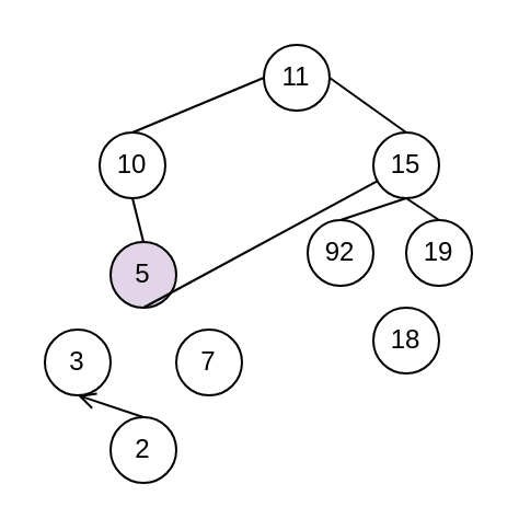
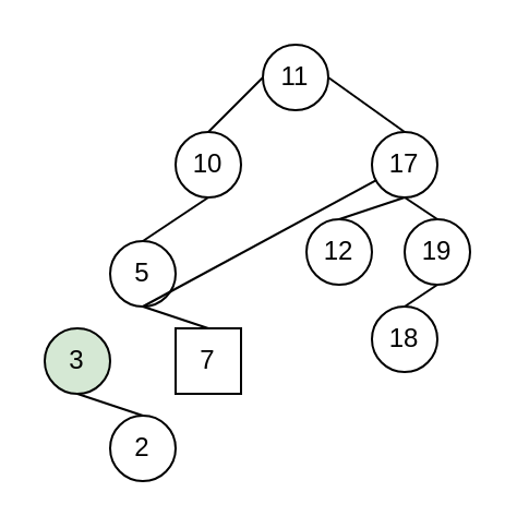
  <mxCell id="0" />
  <mxCell id="1" parent="0" />
  <mxCell id="2" value="11&lt;span style=&quot;color: rgba(0, 0, 0, 0); font-family: monospace; font-size: 0px; text-align: start; text-wrap: nowrap;&quot;&gt;%3CmxGraphModel%3E%3Croot%3E%3CmxCell%20id%3D%220%22%2F%3E%3CmxCell%20id%3D%221%22%20parent%3D%220%22%2F%3E%3CmxCell%20id%3D%222%22%20value%3D%224%22%20style%3D%22ellipse%3BwhiteSpace%3Dwrap%3Bhtml%3D1%3Baspect%3Dfixed%3B%22%20vertex%3D%221%22%20parent%3D%221%22%3E%3CmxGeometry%20x%3D%22190%22%20y%3D%22130%22%20width%3D%2230%22%20height%3D%2230%22%20as%3D%22geometry%22%2F%3E%3C%2FmxCell%3E%3C%2Froot%3E%3C%2FmxGraphModel%3E&lt;/span&gt;&lt;span style=&quot;color: rgba(0, 0, 0, 0); font-family: monospace; font-size: 0px; text-align: start; text-wrap: nowrap;&quot;&gt;%3CmxGraphModel%3E%3Croot%3E%3CmxCell%20id%3D%220%22%2F%3E%3CmxCell%20id%3D%221%22%20parent%3D%220%22%2F%3E%3CmxCell%20id%3D%222%22%20value%3D%224%22%20style%3D%22ellipse%3BwhiteSpace%3Dwrap%3Bhtml%3D1%3Baspect%3Dfixed%3B%22%20vertex%3D%221%22%20parent%3D%221%22%3E%3CmxGeometry%20x%3D%22190%22%20y%3D%22130%22%20width%3D%2230%22%20height%3D%2230%22%20as%3D%22geometry%22%2F%3E%3C%2FmxCell%3E%3C%2Froot%3E%3C%2FmxGraphModel%3E&lt;/span&gt;" style="ellipse;whiteSpace=wrap;html=1;aspect=fixed;" vertex="1" parent="1"><mxGeometry x="120" y="20" width="30" height="30" as="geometry" /></mxCell>
- <mxCell id="3" value="10" style="ellipse;whiteSpace=wrap;html=1;aspect=fixed;" vertex="1" parent="1"><mxGeometry x="45" y="60" width="30" height="30" as="geometry" /></mxCell>
- <mxCell id="4" value="5" style="ellipse;whiteSpace=wrap;html=1;aspect=fixed;fillColor=#e1d5e7;" vertex="1" parent="1"><mxGeometry x="50" y="110" width="30" height="30" as="geometry" /></mxCell>
- <mxCell id="5" value="3" style="ellipse;whiteSpace=wrap;html=1;aspect=fixed;" vertex="1" parent="1"><mxGeometry x="20" y="150" width="30" height="30" as="geometry" /></mxCell>
+ <mxCell id="3" value="10" style="ellipse;whiteSpace=wrap;html=1;aspect=fixed;" vertex="1" parent="1"><mxGeometry x="80" y="60" width="30" height="30" as="geometry" /></mxCell>
+ <mxCell id="4" value="5" style="ellipse;whiteSpace=wrap;html=1;aspect=fixed;" vertex="1" parent="1"><mxGeometry x="50" y="110" width="30" height="30" as="geometry" /></mxCell>
+ <mxCell id="5" value="3" style="ellipse;whiteSpace=wrap;html=1;aspect=fixed;fillColor=#d5e8d4;" vertex="1" parent="1"><mxGeometry x="20" y="150" width="30" height="30" as="geometry" /></mxCell>
  <mxCell id="6" value="2" style="ellipse;whiteSpace=wrap;html=1;aspect=fixed;" vertex="1" parent="1"><mxGeometry x="50" y="190" width="30" height="30" as="geometry" /></mxCell>
- <mxCell id="7" value="7" style="ellipse;whiteSpace=wrap;html=1;aspect=fixed;" vertex="1" parent="1"><mxGeometry x="80" y="150" width="30" height="30" as="geometry" /></mxCell>
- <mxCell id="8" value="15" style="ellipse;whiteSpace=wrap;html=1;aspect=fixed;" vertex="1" parent="1"><mxGeometry x="170" y="60" width="30" height="30" as="geometry" /></mxCell>
- <mxCell id="9" value="92" style="ellipse;whiteSpace=wrap;html=1;aspect=fixed;" vertex="1" parent="1"><mxGeometry x="140" y="100" width="30" height="30" as="geometry" /></mxCell>
+ <mxCell id="7" value="7" style="whiteSpace=wrap;html=1;aspect=fixed;rounded=0;" vertex="1" parent="1"><mxGeometry x="80" y="150" width="30" height="30" as="geometry" /></mxCell>
+ <mxCell id="8" value="17" style="ellipse;whiteSpace=wrap;html=1;aspect=fixed;" vertex="1" parent="1"><mxGeometry x="170" y="60" width="30" height="30" as="geometry" /></mxCell>
+ <mxCell id="9" value="12" style="ellipse;whiteSpace=wrap;html=1;aspect=fixed;" vertex="1" parent="1"><mxGeometry x="140" y="100" width="30" height="30" as="geometry" /></mxCell>
  <mxCell id="10" value="19" style="ellipse;whiteSpace=wrap;html=1;aspect=fixed;" vertex="1" parent="1"><mxGeometry x="185" y="100" width="30" height="30" as="geometry" /></mxCell>
  <mxCell id="11" value="18" style="ellipse;whiteSpace=wrap;html=1;aspect=fixed;direction=south;" vertex="1" parent="1"><mxGeometry x="170" y="140" width="30" height="30" as="geometry" /></mxCell>
  <mxCell id="12" value="" style="endArrow=none;html=1;rounded=0;entryX=0;entryY=0.5;entryDx=0;entryDy=0;exitX=0.5;exitY=0;exitDx=0;exitDy=0;" edge="1" parent="1" source="3" target="2"><mxGeometry width="50" height="50" relative="1" as="geometry"><mxPoint x="110" y="150" as="sourcePoint" /><mxPoint x="160" y="100" as="targetPoint" /></mxGeometry></mxCell>
  <mxCell id="13" value="" style="endArrow=none;html=1;rounded=0;entryX=0.5;entryY=0;entryDx=0;entryDy=0;exitX=0.5;exitY=1;exitDx=0;exitDy=0;" edge="1" parent="1" source="3" target="4"><mxGeometry width="50" height="50" relative="1" as="geometry"><mxPoint x="116" y="74" as="sourcePoint" /><mxPoint x="130" y="50" as="targetPoint" /></mxGeometry></mxCell>
  <mxCell id="14" value="" style="endArrow=none;html=1;rounded=0;exitX=0.5;exitY=1;exitDx=0;exitDy=0;" edge="1" parent="1" source="4" target="8"><mxGeometry width="50" height="50" relative="1" as="geometry"><mxPoint x="94" y="96" as="sourcePoint" /><mxPoint x="84" y="110" as="targetPoint" /></mxGeometry></mxCell>
- <mxCell id="15" value="" style="endArrow=open;html=1;rounded=0;entryX=0.5;entryY=1;entryDx=0;entryDy=0;exitX=0.5;exitY=0;exitDx=0;exitDy=0;" edge="1" parent="1" source="6" target="5"><mxGeometry width="50" height="50" relative="1" as="geometry"><mxPoint x="64" y="136" as="sourcePoint" /><mxPoint x="56" y="154" as="targetPoint" /></mxGeometry></mxCell>
+ <mxCell id="15" value="" style="endArrow=none;html=1;rounded=0;entryX=0.5;entryY=1;entryDx=0;entryDy=0;exitX=0.5;exitY=0;exitDx=0;exitDy=0;" edge="1" parent="1" source="6" target="5"><mxGeometry width="50" height="50" relative="1" as="geometry"><mxPoint x="64" y="136" as="sourcePoint" /><mxPoint x="56" y="154" as="targetPoint" /></mxGeometry></mxCell>
+ <mxCell id="16" value="" style="endArrow=none;html=1;rounded=0;entryX=0.5;entryY=1;entryDx=0;entryDy=0;exitX=0.5;exitY=0;exitDx=0;exitDy=0;" edge="1" parent="1" source="7" target="4"><mxGeometry width="50" height="50" relative="1" as="geometry"><mxPoint x="64" y="194" as="sourcePoint" /><mxPoint x="56" y="176" as="targetPoint" /></mxGeometry></mxCell>
  <mxCell id="17" value="" style="endArrow=none;html=1;rounded=0;entryX=0.5;entryY=0;entryDx=0;entryDy=0;exitX=1;exitY=0.5;exitDx=0;exitDy=0;" edge="1" parent="1" source="2" target="8"><mxGeometry width="50" height="50" relative="1" as="geometry"><mxPoint x="104" y="154" as="sourcePoint" /><mxPoint x="86" y="136" as="targetPoint" /></mxGeometry></mxCell>
  <mxCell id="18" value="" style="endArrow=none;html=1;rounded=0;entryX=0.5;entryY=0;entryDx=0;entryDy=0;exitX=0.5;exitY=1;exitDx=0;exitDy=0;" edge="1" parent="1" source="8" target="10"><mxGeometry width="50" height="50" relative="1" as="geometry"><mxPoint x="158" y="51" as="sourcePoint" /><mxPoint x="174" y="74" as="targetPoint" /></mxGeometry></mxCell>
  <mxCell id="19" value="" style="endArrow=none;html=1;rounded=0;entryX=0.5;entryY=1;entryDx=0;entryDy=0;exitX=0.5;exitY=0;exitDx=0;exitDy=0;" edge="1" parent="1" source="9" target="8"><mxGeometry width="50" height="50" relative="1" as="geometry"><mxPoint x="185" y="100" as="sourcePoint" /><mxPoint x="191" y="118" as="targetPoint" /></mxGeometry></mxCell>
+ <mxCell id="20" value="" style="endArrow=none;html=1;rounded=0;entryX=0.5;entryY=1;entryDx=0;entryDy=0;exitX=0;exitY=0.5;exitDx=0;exitDy=0;" edge="1" parent="1" source="11" target="10"><mxGeometry width="50" height="50" relative="1" as="geometry"><mxPoint x="156" y="124" as="sourcePoint" /><mxPoint x="174" y="96" as="targetPoint" /></mxGeometry></mxCell>
